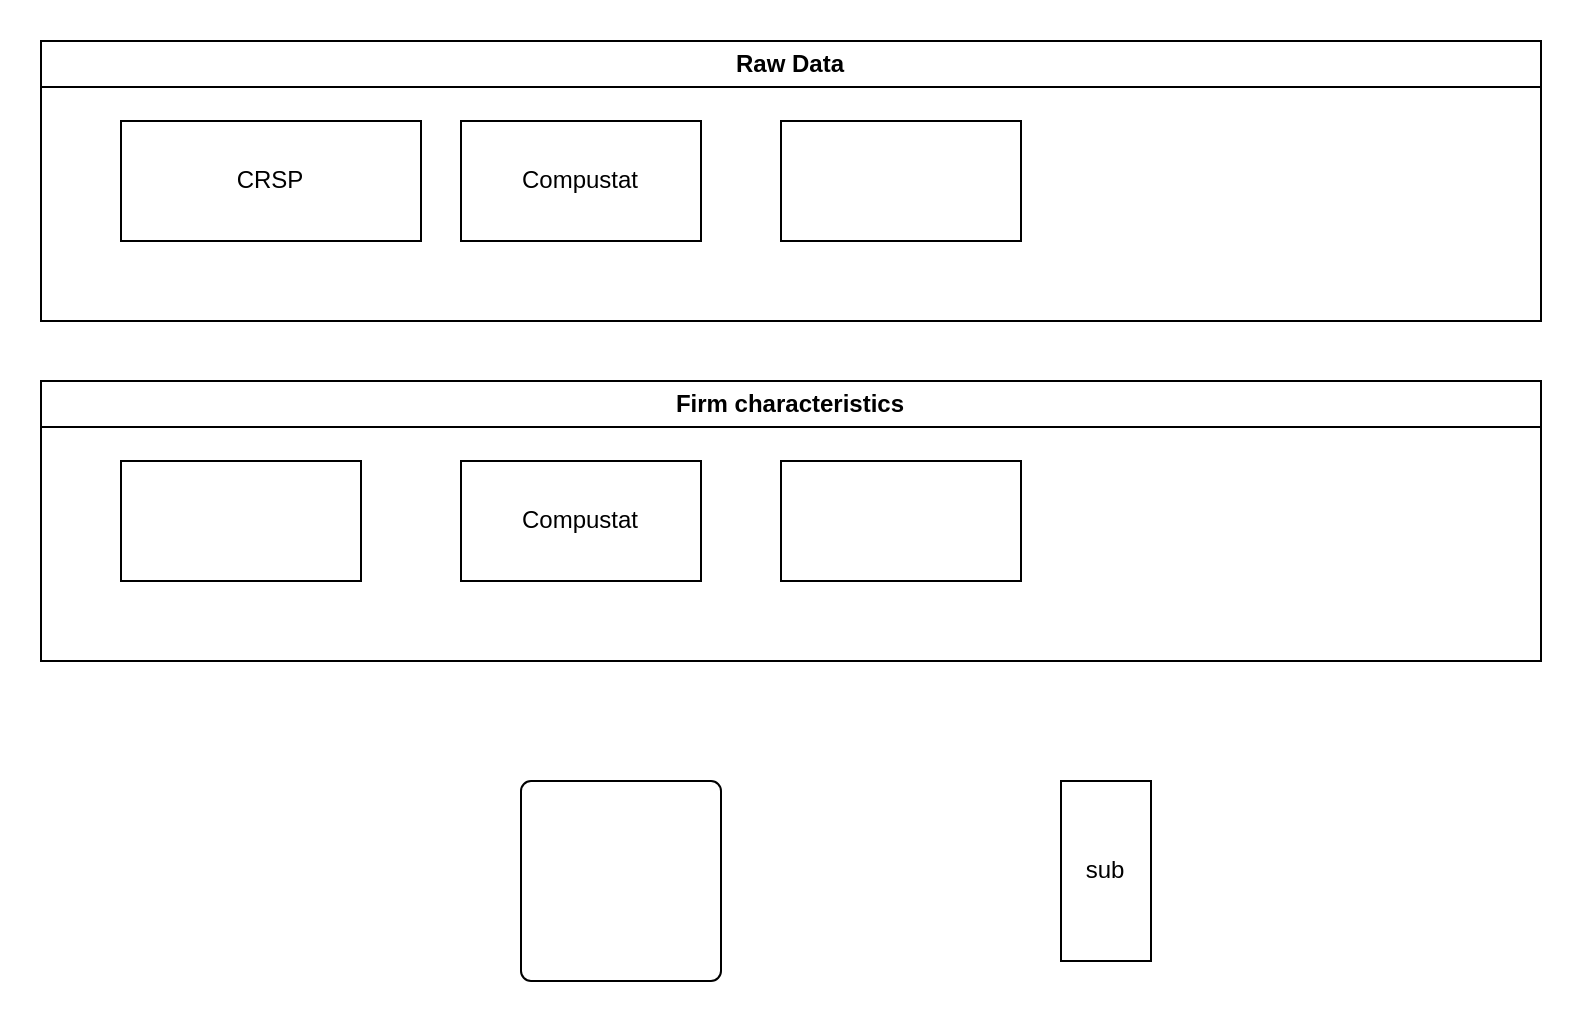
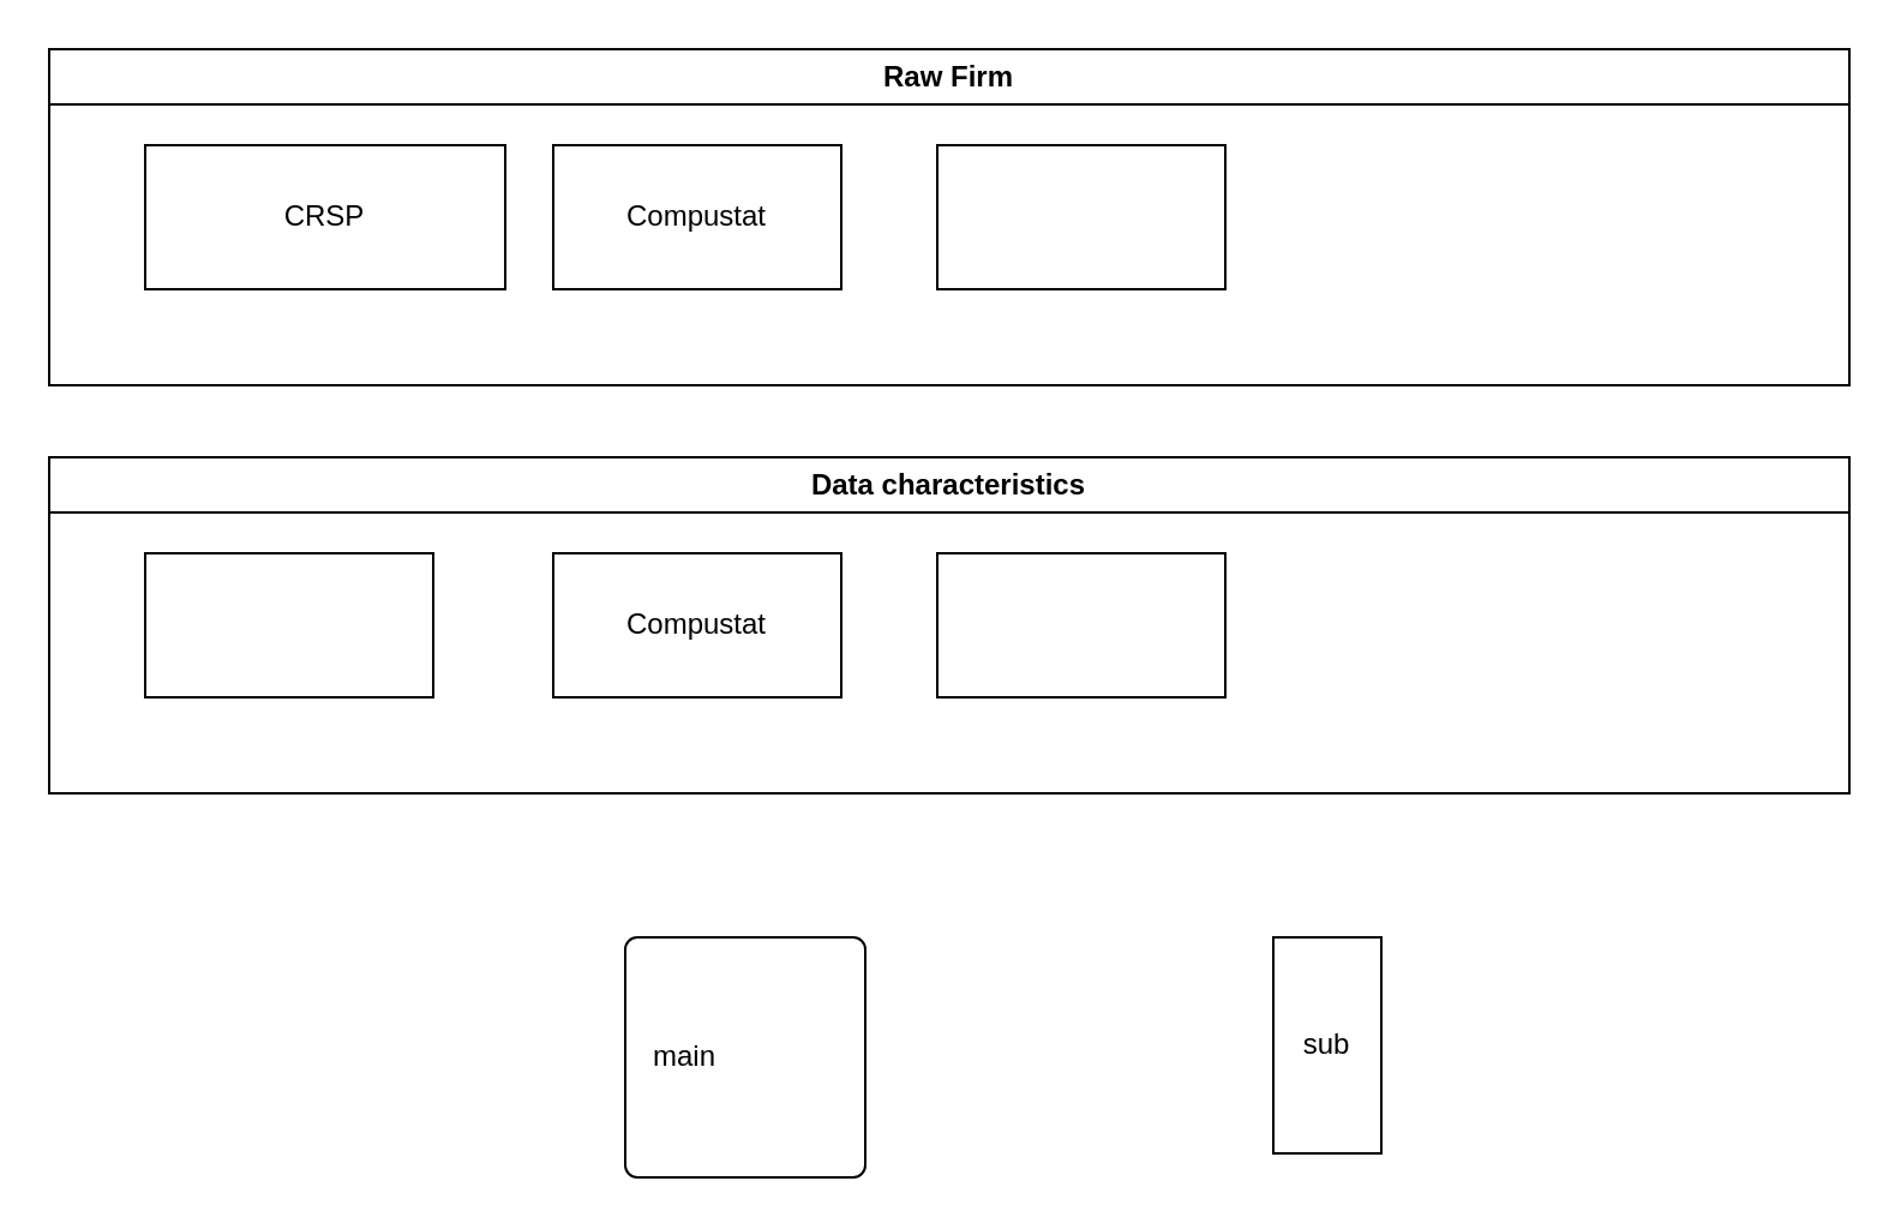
  <mxCell id="0" />
  <mxCell id="1" parent="0" />
- <mxCell id="2" value="Raw Data" style="swimlane;whiteSpace=wrap;html=1;" vertex="1" parent="1"><mxGeometry x="20" y="20" width="750" height="140" as="geometry" /></mxCell>
+ <mxCell id="2" value="Raw Firm" style="swimlane;whiteSpace=wrap;html=1;" vertex="1" parent="1"><mxGeometry x="20" y="20" width="750" height="140" as="geometry" /></mxCell>
  <mxCell id="3" value="CRSP" style="rounded=0;whiteSpace=wrap;html=1;" vertex="1" parent="2"><mxGeometry x="40" y="40" width="150" height="60" as="geometry" /></mxCell>
  <mxCell id="4" value="Compustat" style="rounded=0;whiteSpace=wrap;html=1;" vertex="1" parent="2"><mxGeometry x="210" y="40" width="120" height="60" as="geometry" /></mxCell>
  <mxCell id="5" value="" style="rounded=0;whiteSpace=wrap;html=1;" vertex="1" parent="2"><mxGeometry x="370" y="40" width="120" height="60" as="geometry" /></mxCell>
- <mxCell id="6" value="Firm characteristics" style="swimlane;whiteSpace=wrap;html=1;" vertex="1" parent="1"><mxGeometry x="20" y="190" width="750" height="140" as="geometry" /></mxCell>
+ <mxCell id="6" value="Data characteristics" style="swimlane;whiteSpace=wrap;html=1;" vertex="1" parent="1"><mxGeometry x="20" y="190" width="750" height="140" as="geometry" /></mxCell>
  <mxCell id="7" value="" style="rounded=0;whiteSpace=wrap;html=1;" vertex="1" parent="6"><mxGeometry x="40" y="40" width="120" height="60" as="geometry" /></mxCell>
  <mxCell id="8" value="Compustat" style="rounded=0;whiteSpace=wrap;html=1;" vertex="1" parent="6"><mxGeometry x="210" y="40" width="120" height="60" as="geometry" /></mxCell>
  <mxCell id="9" value="" style="rounded=0;whiteSpace=wrap;html=1;" vertex="1" parent="6"><mxGeometry x="370" y="40" width="120" height="60" as="geometry" /></mxCell>
  <mxCell id="10" value="" style="rounded=1;absoluteArcSize=1;html=1;arcSize=10;" vertex="1" parent="1"><mxGeometry x="260" y="390" width="100" height="100" as="geometry" /></mxCell>
+ <mxCell id="11" value="main" style="html=1;shape=mxgraph.er.anchor;whiteSpace=wrap;" vertex="1" parent="10"><mxGeometry width="50" height="100" as="geometry" /></mxCell>
  <mxCell id="12" value="sub" style="absoluteArcSize=1;html=1;arcSize=10;whiteSpace=wrap;points=[];strokeColor=inherit;fillColor=inherit;rounded=0;" vertex="1" parent="1"><mxGeometry x="530" y="390" width="45" height="90" as="geometry" /></mxCell>
